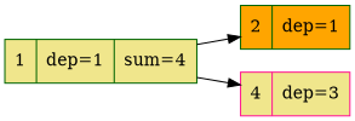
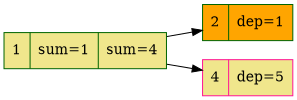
  digraph {
    rankdir=LR
    node [color=darkgreen fillcolor=khaki shape=record style=filled]
    edge [style=solid]
-   n1 [label="{1|dep=1|sum=4}"]
+   n1 [label="{1|sum=1|sum=4}"]
    n2 [fillcolor=orange label="{2|dep=1}"]
-   n3 [color=deeppink label="{4|dep=3}"]
+   n3 [color=deeppink label="{4|dep=5}"]
    n1 -> n2
    n1 -> n3
  }
